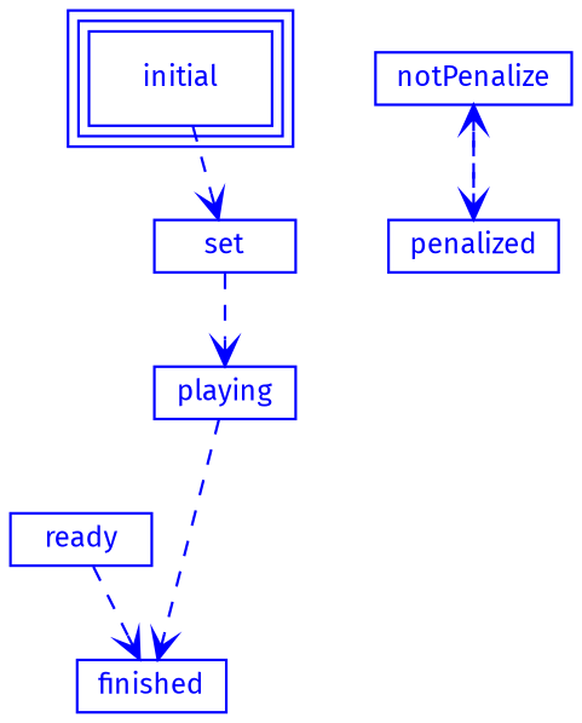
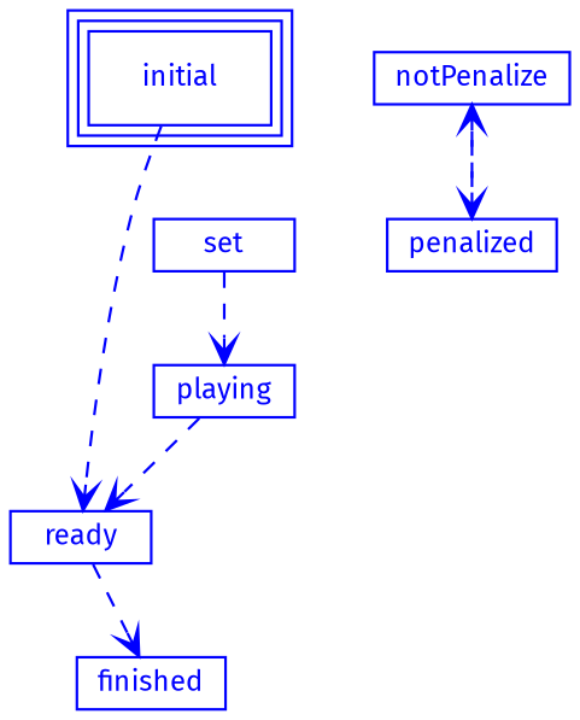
  digraph {
    concentrate=true
    fontname="Fira Sans"
    splines=true
    node [color=blue fontcolor=blue fontname="Fira Sans" fontsize=11 shape=box]
    edge [arrowhead=open color=blue fontname="Fira Sans" style=dashed]
    initial [height=0.2 peripheries=3]
    ready [height=0.2]
    finished [height=0.2]
    set [height=0.2]
    playing [height=0.2]
    notPenalize [height=0.2]
    penalized [height=0.2]
-   initial -> set
+   initial -> ready
    ready -> finished
    set -> playing
-   playing -> finished
+   playing -> ready
    notPenalize -> penalized
    penalized -> notPenalize
  }
